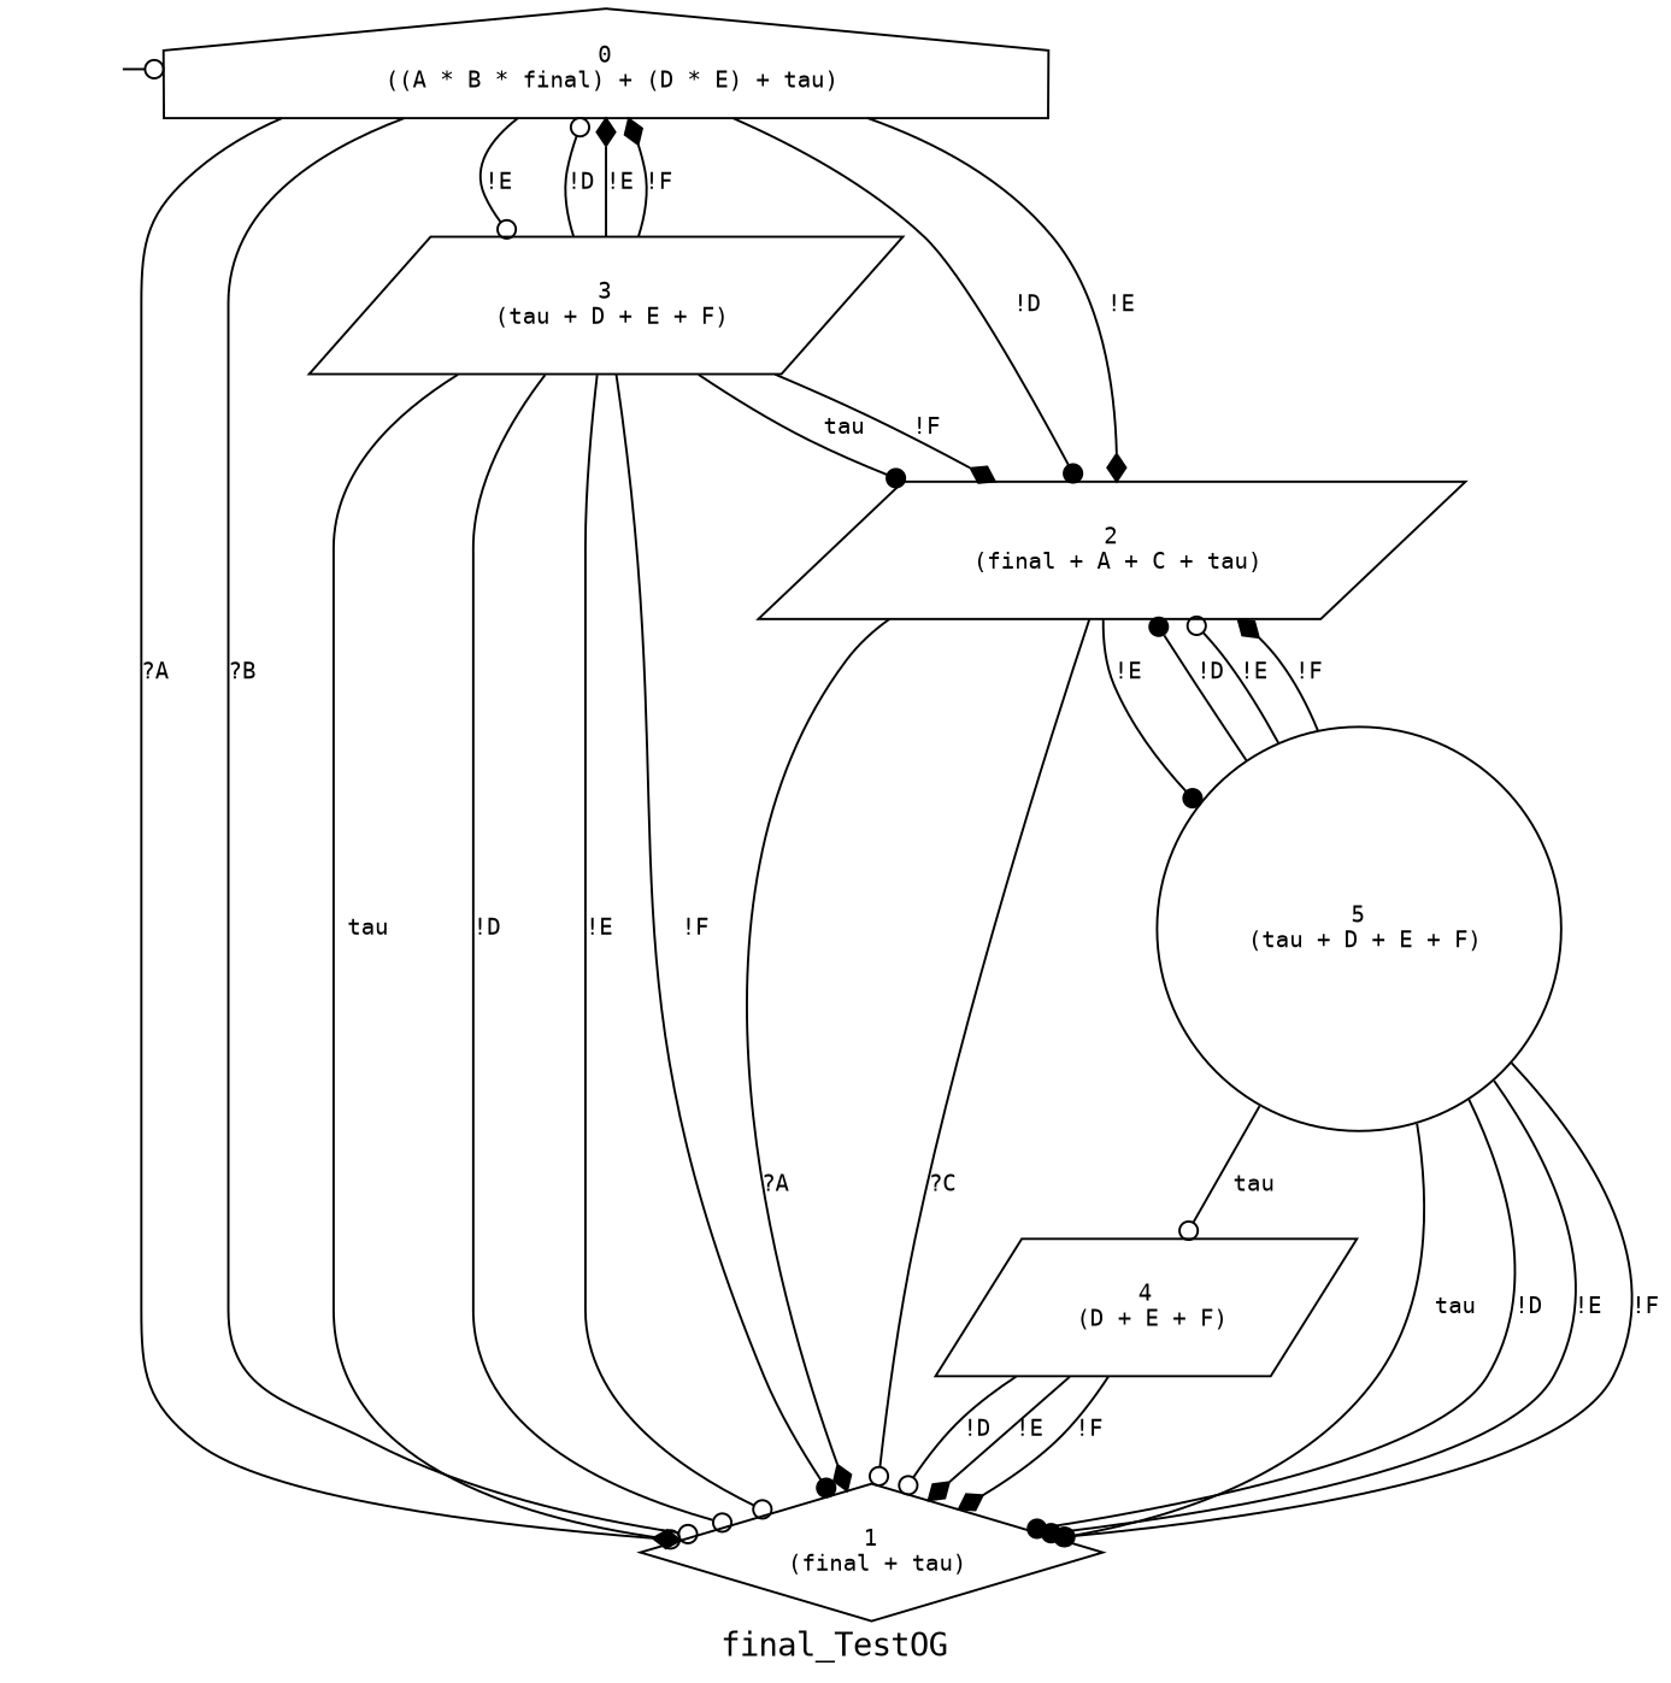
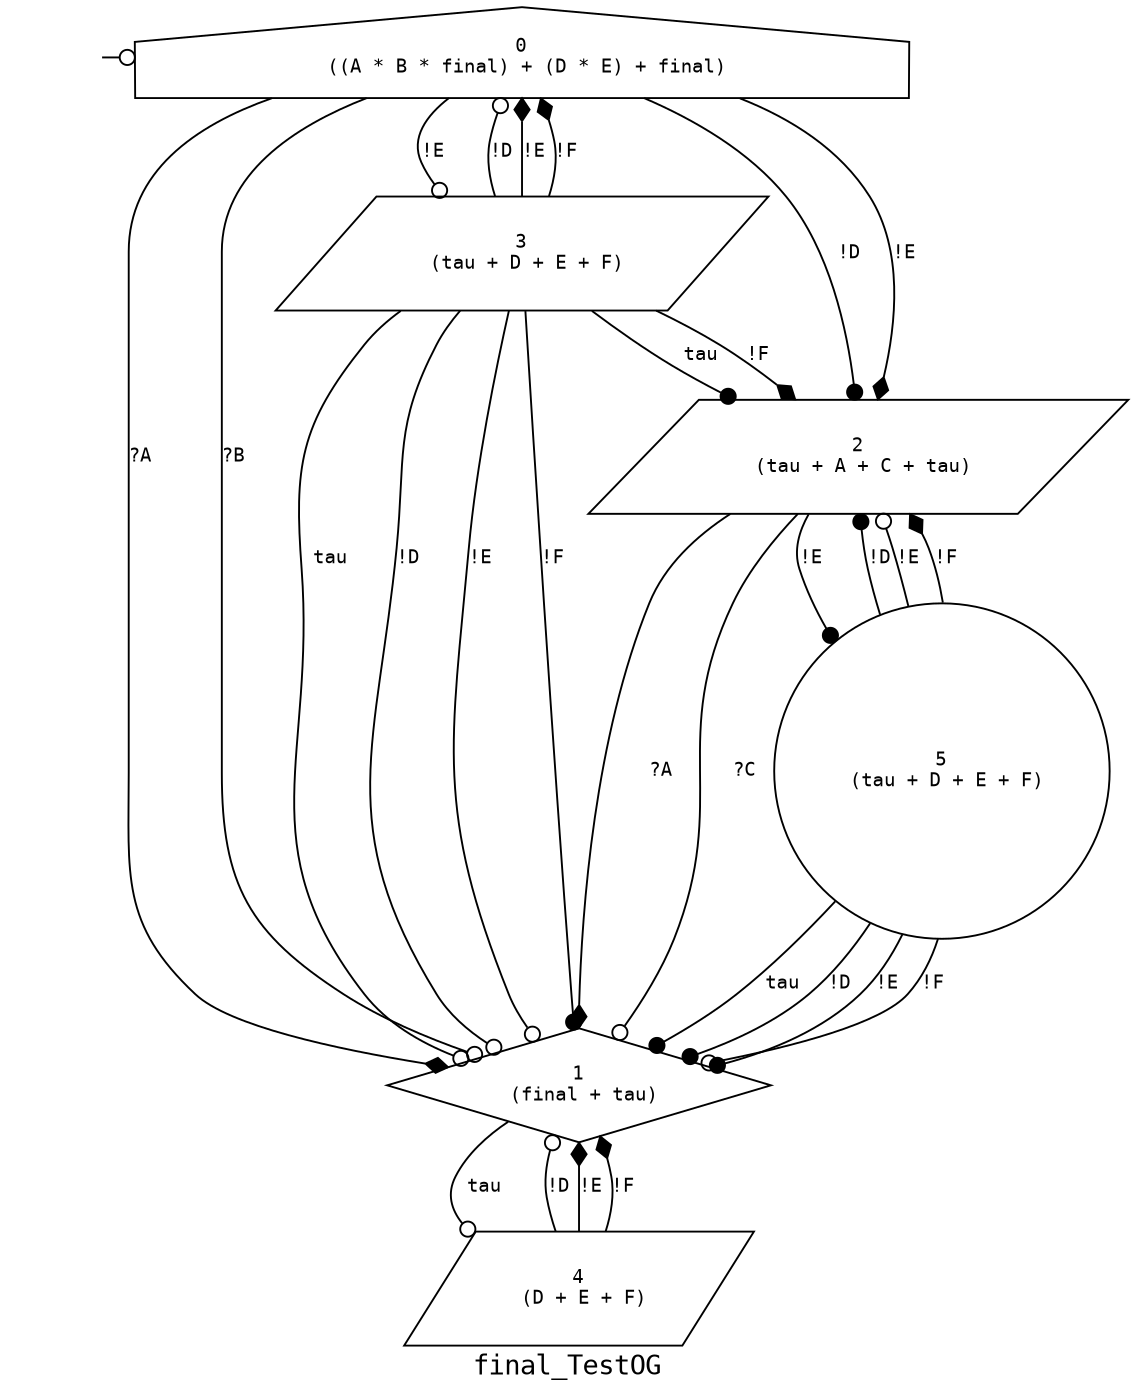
  digraph {
    fontname="DejaVu Sans Mono"
    label=final_TestOG
    node [fontname="DejaVu Sans Mono" fontsize=10 shape=parallelogram]
    edge [arrowhead=odot fontname="DejaVu Sans Mono" fontsize=10]
    q_0 [height=0.01 style=invis width=0.01 shape=""]
-   n2 [label="0\n ((A * B * final) + (D * E) + tau)" shape=house]
+   n2 [label="0\n ((A * B * final) + (D * E) + final)" shape=house]
    n3 [label="3\n (tau + D + E + F)"]
    n4 [label="1\n (final + tau)" shape=diamond]
-   n5 [label="2\n (final + A + C + tau)"]
+   n5 [label="2\n (tau + A + C + tau)"]
    n6 [label="4\n (D + E + F)"]
    n7 [label="5\n (tau + D + E + F)" shape=circle]
    q_0 -> n2 [minlen=0.5]
    n2 -> n3 [label="!E"]
    n2 -> n4 [arrowhead=diamond label="?A"]
    n2 -> n4 [label="?B"]
    n2 -> n5 [arrowhead=dot label="!D"]
    n2 -> n5 [arrowhead=diamond label="!E"]
    n3 -> n2 [label="!D"]
    n3 -> n2 [arrowhead=diamond label="!E"]
    n3 -> n2 [arrowhead=diamond label="!F"]
    n3 -> n4 [label=" tau"]
    n3 -> n4 [label="!D"]
    n3 -> n4 [label="!E"]
    n3 -> n4 [arrowhead=dot label="!F"]
    n3 -> n5 [arrowhead=dot label=" tau"]
    n3 -> n5 [arrowhead=diamond label="!F"]
-   n7 -> n6 [label=" tau"]
+   n4 -> n6 [label=" tau"]
    n5 -> n4 [arrowhead=diamond label="?A"]
    n5 -> n4 [label="?C"]
    n5 -> n7 [arrowhead=dot label="!E"]
    n6 -> n4 [label="!D"]
    n6 -> n4 [arrowhead=diamond label="!E"]
    n6 -> n4 [arrowhead=diamond label="!F"]
    n7 -> n4 [arrowhead=dot label=" tau"]
    n7 -> n4 [arrowhead=dot label="!D"]
    n7 -> n4 [arrowhead=dot label="!E"]
    n7 -> n4 [label="!F"]
    n7 -> n5 [arrowhead=dot label="!D"]
    n7 -> n5 [label="!E"]
    n7 -> n5 [arrowhead=diamond label="!F"]
  }
